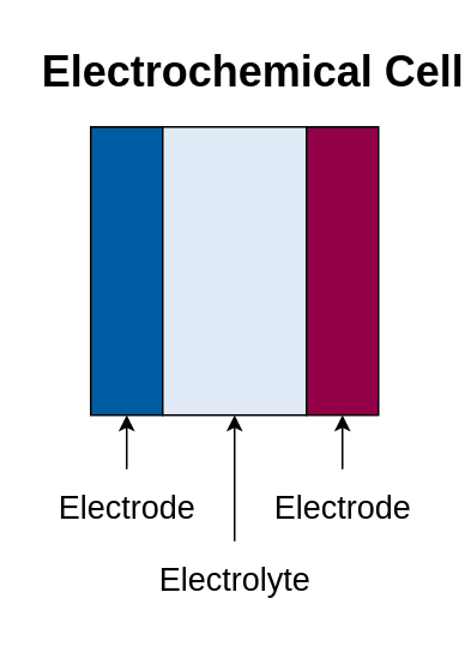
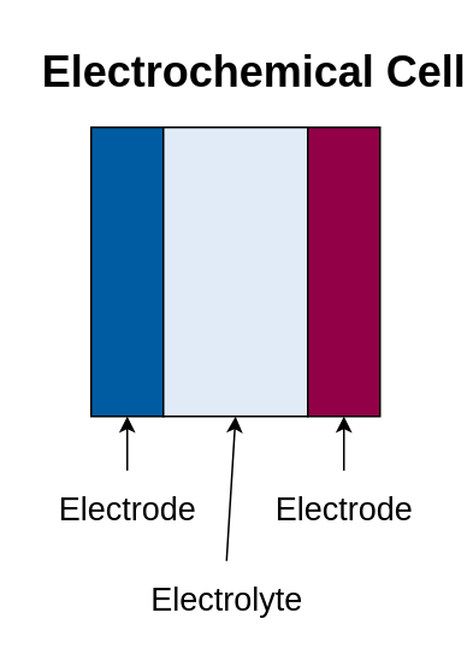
  <mxCell id="0" />
  <mxCell id="1" parent="0" />
  <mxCell id="2" value="" style="rounded=0;whiteSpace=wrap;html=1;fillColor=#005CA2;" vertex="1" parent="1"><mxGeometry x="50" y="70" width="40" height="160" as="geometry" /></mxCell>
  <mxCell id="3" value="" style="rounded=0;whiteSpace=wrap;html=1;fillColor=#E1EBf8;" vertex="1" parent="1"><mxGeometry x="90" y="70" width="80" height="160" as="geometry" /></mxCell>
  <mxCell id="4" value="" style="rounded=0;whiteSpace=wrap;html=1;fillColor=#920048;" vertex="1" parent="1"><mxGeometry x="170" y="70" width="40" height="160" as="geometry" /></mxCell>
  <mxCell id="5" style="edgeStyle=none;html=1;exitX=0.5;exitY=0;exitDx=0;exitDy=0;fontSize=18;" edge="1" parent="1" source="6" target="2"><mxGeometry relative="1" as="geometry" /></mxCell>
  <mxCell id="6" value="&lt;span style=&quot;font-weight: normal;&quot;&gt;&lt;font style=&quot;font-size: 18px;&quot;&gt;Electrode&lt;/font&gt;&lt;/span&gt;" style="text;strokeColor=none;fillColor=none;html=1;fontSize=24;fontStyle=1;verticalAlign=middle;align=center;" vertex="1" parent="1"><mxGeometry x="20" y="260" width="100" height="40" as="geometry" /></mxCell>
  <mxCell id="7" style="edgeStyle=none;html=1;exitX=0.5;exitY=0;exitDx=0;exitDy=0;entryX=0.5;entryY=1;entryDx=0;entryDy=0;fontSize=18;" edge="1" parent="1" source="8" target="4"><mxGeometry relative="1" as="geometry" /></mxCell>
  <mxCell id="8" value="&lt;span style=&quot;font-weight: normal;&quot;&gt;&lt;font style=&quot;font-size: 18px;&quot;&gt;Electrode&lt;/font&gt;&lt;/span&gt;" style="text;strokeColor=none;fillColor=none;html=1;fontSize=24;fontStyle=1;verticalAlign=middle;align=center;" vertex="1" parent="1"><mxGeometry x="140" y="260" width="100" height="40" as="geometry" /></mxCell>
  <mxCell id="9" style="edgeStyle=none;html=1;exitX=0.5;exitY=0;exitDx=0;exitDy=0;entryX=0.5;entryY=1;entryDx=0;entryDy=0;fontSize=18;" edge="1" parent="1" source="10" target="3"><mxGeometry relative="1" as="geometry" /></mxCell>
- <mxCell id="10" value="&lt;span style=&quot;font-weight: normal;&quot;&gt;&lt;font style=&quot;font-size: 18px;&quot;&gt;Electrolyte&lt;/font&gt;&lt;/span&gt;" style="text;strokeColor=none;fillColor=none;html=1;fontSize=24;fontStyle=1;verticalAlign=middle;align=center;" vertex="1" parent="1"><mxGeometry x="80" y="300" width="100" height="40" as="geometry" /></mxCell>
+ <mxCell id="10" value="&lt;span style=&quot;font-weight: normal;&quot;&gt;&lt;font style=&quot;font-size: 18px;&quot;&gt;Electrolyte&lt;/font&gt;&lt;/span&gt;" style="text;strokeColor=none;fillColor=none;html=1;fontSize=24;fontStyle=1;verticalAlign=middle;align=center;" vertex="1" parent="1"><mxGeometry x="75" y="310" width="100" height="40" as="geometry" /></mxCell>
  <mxCell id="11" value="Electrochemical Cell" style="text;strokeColor=none;fillColor=none;html=1;fontSize=24;fontStyle=1;verticalAlign=middle;align=center;" vertex="1" parent="1"><mxGeometry x="90" y="20" width="100" height="40" as="geometry" /></mxCell>
